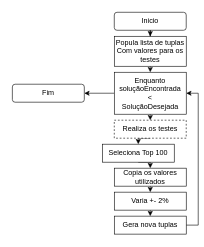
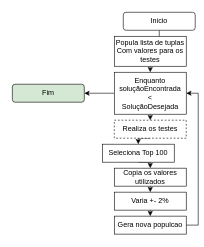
  <mxCell id="0" />
  <mxCell id="1" parent="0" />
  <mxCell id="2" style="edgeStyle=orthogonalEdgeStyle;rounded=0;orthogonalLoop=1;jettySize=auto;html=1;exitX=0.5;exitY=1;exitDx=0;exitDy=0;" edge="1" parent="1" source="3" target="5"><mxGeometry relative="1" as="geometry" /></mxCell>
- <mxCell id="3" value="Inicio" style="rounded=1;whiteSpace=wrap;html=1;" vertex="1" parent="1"><mxGeometry x="190" y="20" width="120" height="30" as="geometry" /></mxCell>
+ <mxCell id="3" value="Inicio" style="rounded=1;whiteSpace=wrap;html=1;" vertex="1" parent="1"><mxGeometry x="205" y="20" width="120" height="30" as="geometry" /></mxCell>
  <mxCell id="4" style="edgeStyle=orthogonalEdgeStyle;rounded=0;orthogonalLoop=1;jettySize=auto;html=1;exitX=0.5;exitY=1;exitDx=0;exitDy=0;entryX=0.5;entryY=0;entryDx=0;entryDy=0;" edge="1" parent="1" source="5" target="8"><mxGeometry relative="1" as="geometry" /></mxCell>
  <mxCell id="5" value="Popula lista de tuplas&lt;br&gt;Com valores para os testes" style="rounded=0;whiteSpace=wrap;html=1;" vertex="1" parent="1"><mxGeometry x="190" y="60" width="120" height="50" as="geometry" /></mxCell>
  <mxCell id="6" style="edgeStyle=orthogonalEdgeStyle;rounded=0;orthogonalLoop=1;jettySize=auto;html=1;exitX=0.5;exitY=1;exitDx=0;exitDy=0;entryX=0.5;entryY=0;entryDx=0;entryDy=0;" edge="1" parent="1" source="8" target="10"><mxGeometry relative="1" as="geometry" /></mxCell>
  <mxCell id="7" style="edgeStyle=orthogonalEdgeStyle;rounded=0;orthogonalLoop=1;jettySize=auto;html=1;exitX=0;exitY=0.5;exitDx=0;exitDy=0;" edge="1" parent="1" source="8" target="19"><mxGeometry relative="1" as="geometry" /></mxCell>
  <mxCell id="8" value="Enquanto soluçãoEncontrada&lt;br&gt; &amp;lt; &lt;br&gt;SoluçãoDesejada" style="rounded=0;whiteSpace=wrap;html=1;" vertex="1" parent="1"><mxGeometry x="190" y="120" width="120" height="70" as="geometry" /></mxCell>
  <mxCell id="9" style="edgeStyle=orthogonalEdgeStyle;rounded=0;orthogonalLoop=1;jettySize=auto;html=1;exitX=0.5;exitY=1;exitDx=0;exitDy=0;entryX=0.5;entryY=0;entryDx=0;entryDy=0;" edge="1" parent="1" source="10" target="12"><mxGeometry relative="1" as="geometry" /></mxCell>
  <mxCell id="10" value="Realiza os testes" style="rounded=0;whiteSpace=wrap;html=1;dashed=1;" vertex="1" parent="1"><mxGeometry x="190" y="200" width="120" height="30" as="geometry" /></mxCell>
  <mxCell id="11" style="edgeStyle=orthogonalEdgeStyle;rounded=0;orthogonalLoop=1;jettySize=auto;html=1;exitX=0.5;exitY=1;exitDx=0;exitDy=0;entryX=0.5;entryY=0;entryDx=0;entryDy=0;" edge="1" parent="1" source="12" target="18"><mxGeometry relative="1" as="geometry" /></mxCell>
  <mxCell id="12" value="Seleciona Top 100" style="rounded=0;whiteSpace=wrap;html=1;" vertex="1" parent="1"><mxGeometry x="170" y="240" width="120" height="30" as="geometry" /></mxCell>
  <mxCell id="13" style="edgeStyle=orthogonalEdgeStyle;rounded=0;orthogonalLoop=1;jettySize=auto;html=1;exitX=1;exitY=0.5;exitDx=0;exitDy=0;entryX=1;entryY=0.5;entryDx=0;entryDy=0;" edge="1" parent="1" source="14" target="8"><mxGeometry relative="1" as="geometry" /></mxCell>
- <mxCell id="14" value="Gera nova tuplas" style="rounded=0;whiteSpace=wrap;html=1;" vertex="1" parent="1"><mxGeometry x="190" y="360" width="120" height="30" as="geometry" /></mxCell>
+ <mxCell id="14" value="Gera nova populcao" style="rounded=0;whiteSpace=wrap;html=1;" vertex="1" parent="1"><mxGeometry x="190" y="360" width="120" height="30" as="geometry" /></mxCell>
  <mxCell id="15" style="edgeStyle=orthogonalEdgeStyle;rounded=0;orthogonalLoop=1;jettySize=auto;html=1;exitX=0.5;exitY=1;exitDx=0;exitDy=0;entryX=0.5;entryY=0;entryDx=0;entryDy=0;" edge="1" parent="1" source="16" target="14"><mxGeometry relative="1" as="geometry" /></mxCell>
  <mxCell id="16" value="Varia +- 2%" style="rounded=0;whiteSpace=wrap;html=1;" vertex="1" parent="1"><mxGeometry x="190" y="320" width="120" height="30" as="geometry" /></mxCell>
  <mxCell id="17" style="edgeStyle=orthogonalEdgeStyle;rounded=0;orthogonalLoop=1;jettySize=auto;html=1;exitX=0.5;exitY=1;exitDx=0;exitDy=0;entryX=0.5;entryY=0;entryDx=0;entryDy=0;" edge="1" parent="1" source="18" target="16"><mxGeometry relative="1" as="geometry" /></mxCell>
  <mxCell id="18" value="Copia os valores utilizados" style="rounded=0;whiteSpace=wrap;html=1;" vertex="1" parent="1"><mxGeometry x="190" y="280" width="120" height="30" as="geometry" /></mxCell>
- <mxCell id="19" value="Fim" style="rounded=1;whiteSpace=wrap;html=1;" vertex="1" parent="1"><mxGeometry x="20" y="140" width="120" height="30" as="geometry" /></mxCell>
+ <mxCell id="19" value="Fim" style="rounded=1;whiteSpace=wrap;html=1;fillColor=#d5e8d4;" vertex="1" parent="1"><mxGeometry x="20" y="140" width="120" height="30" as="geometry" /></mxCell>
